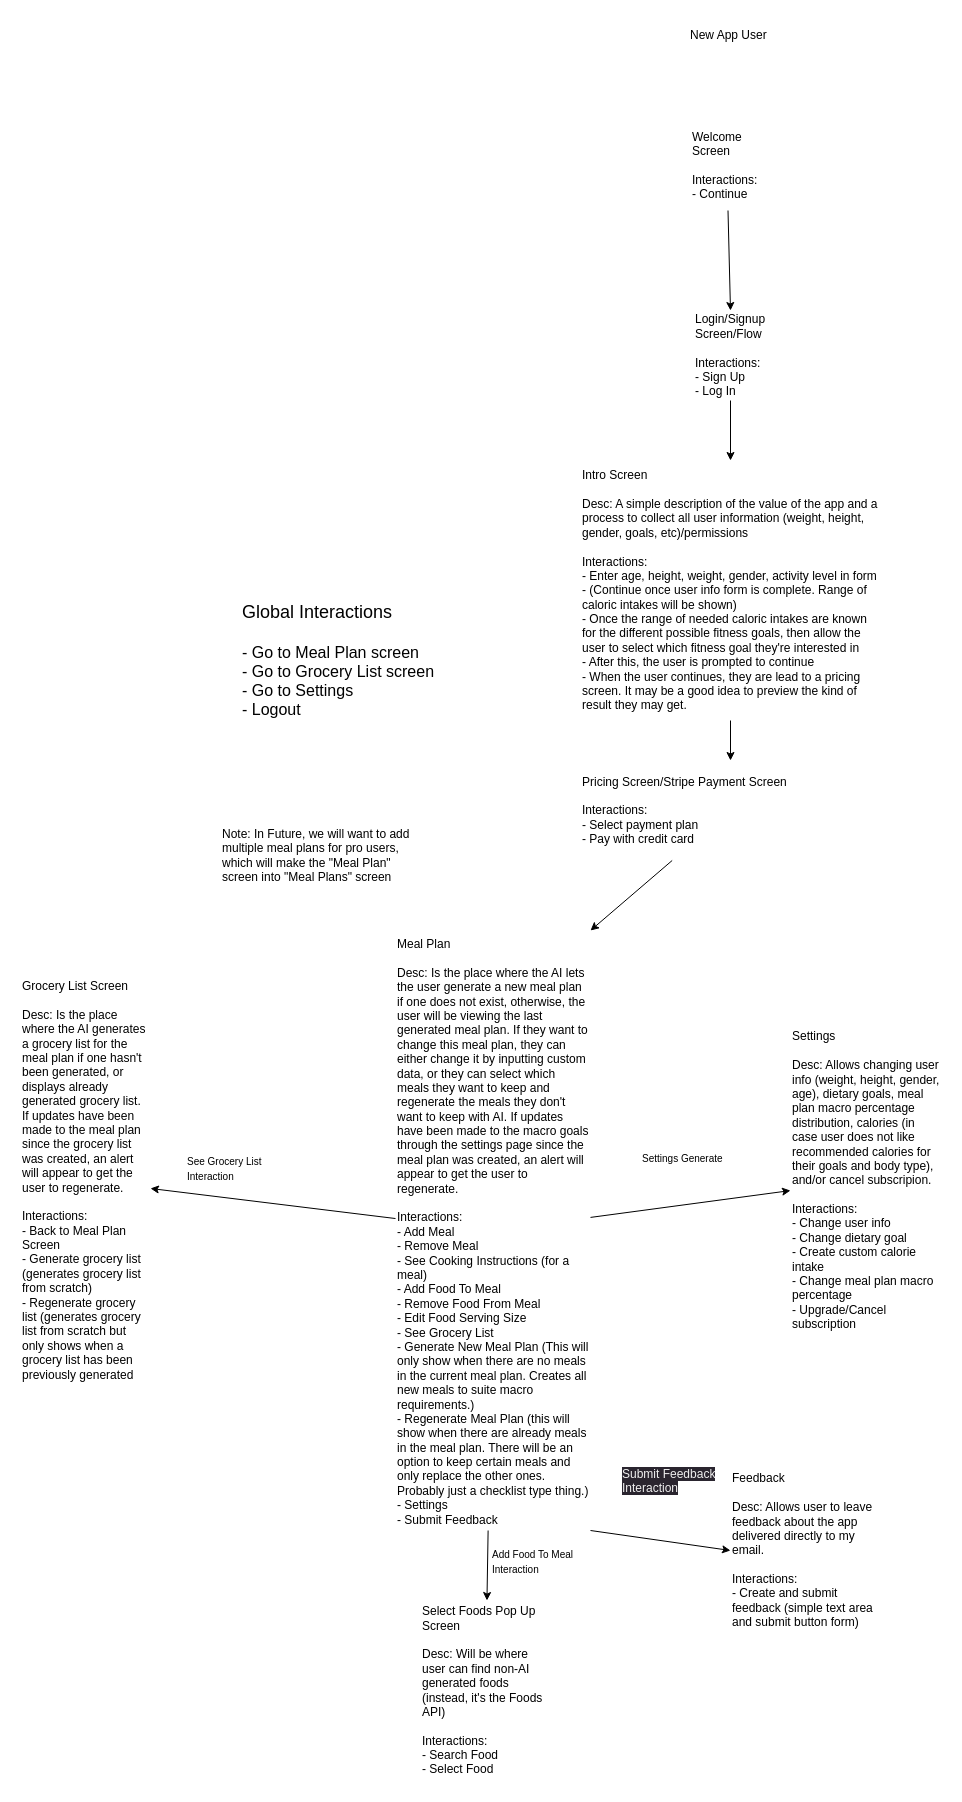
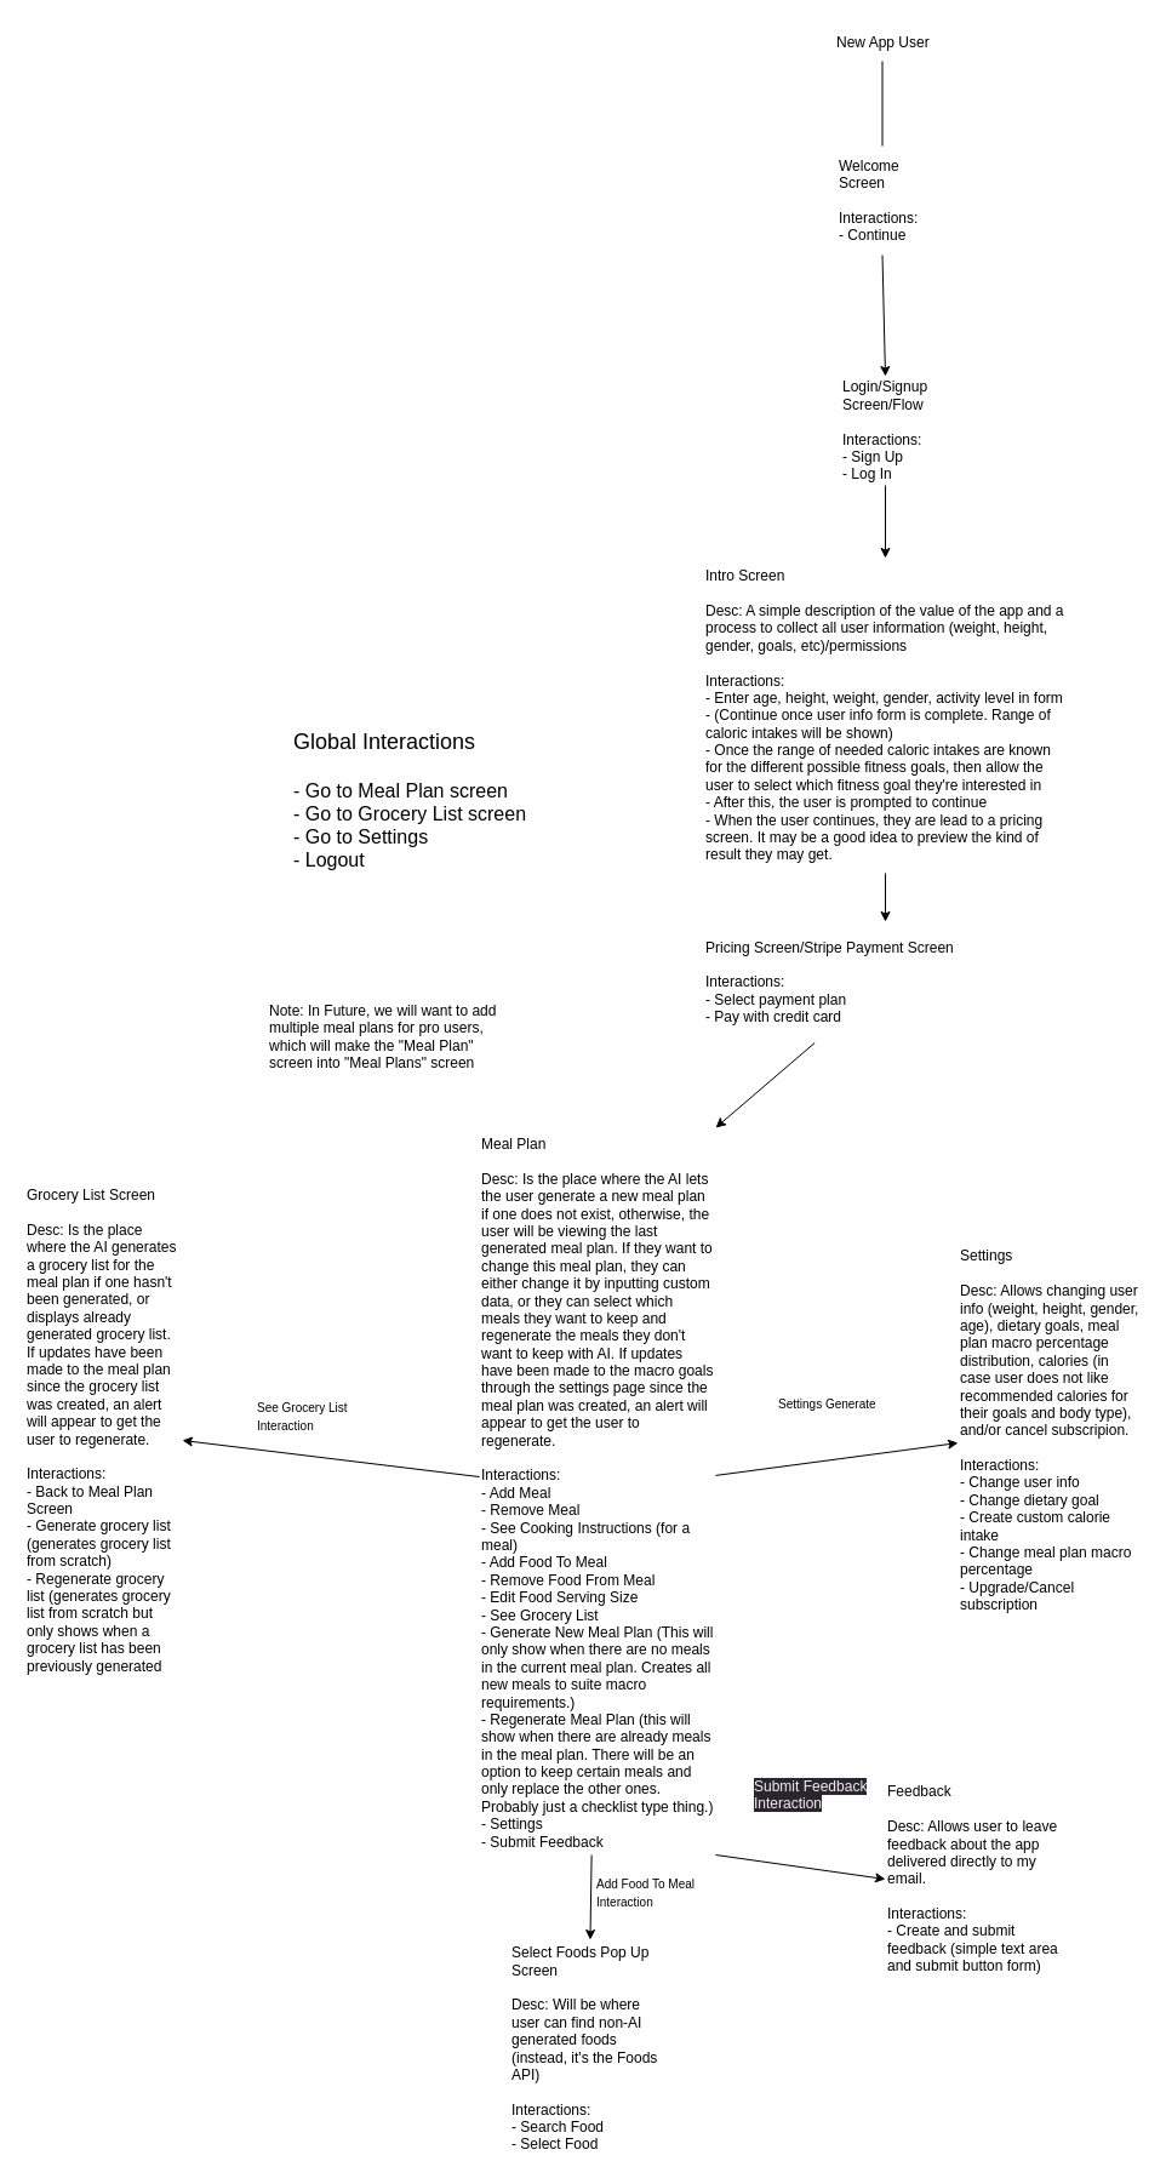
  <mxCell id="0" />
  <mxCell id="1" parent="0" />
  <mxCell id="2" value="" style="edgeStyle=none;html=1;" parent="1" source="5" target="7" edge="1"><mxGeometry relative="1" as="geometry" /></mxCell>
  <mxCell id="3" value="" style="edgeStyle=none;html=1;" parent="1" source="5" target="8" edge="1"><mxGeometry relative="1" as="geometry" /></mxCell>
  <mxCell id="4" value="" style="edgeStyle=none;html=1;" parent="1" source="5" target="13" edge="1"><mxGeometry relative="1" as="geometry" /></mxCell>
  <mxCell id="5" value="Meal Plan&lt;br&gt;&lt;br&gt;Desc: Is the place where the AI lets the user generate a new meal plan if one does not exist, otherwise, the user will be viewing the last generated meal plan. If they want to change this meal plan, they can either change it by inputting custom data, or they can select which meals they want to keep and regenerate the meals they don't want to keep with AI. If updates have been made to the macro goals through the settings page since the meal plan was created, an alert will appear to get the user to regenerate.&lt;br&gt;&lt;br&gt;Interactions:&lt;br&gt;- Add Meal&lt;br&gt;- Remove Meal&lt;br&gt;- See Cooking Instructions (for a meal)&lt;br&gt;- Add Food To Meal&lt;br&gt;- Remove Food From Meal&lt;br&gt;- Edit Food Serving Size&lt;br&gt;- See Grocery List&lt;br&gt;- Generate New Meal Plan (This will only show when there are no meals in the current meal plan.&amp;nbsp;Creates all new meals to suite macro requirements.)&lt;br&gt;- Regenerate Meal Plan (this will show when there are already meals in the meal plan. There will be an option to keep certain meals and only replace the other ones. Probably just a checklist type thing.)&lt;br&gt;- Settings&lt;br&gt;- Submit Feedback" style="text;html=1;strokeColor=none;fillColor=none;align=left;verticalAlign=top;whiteSpace=wrap;rounded=0;" parent="1" vertex="1"><mxGeometry x="395" y="930" width="195" height="600" as="geometry" /></mxCell>
  <mxCell id="6" value="Note: In Future, we will want to add multiple meal plans for pro users, which will make the &quot;Meal Plan&quot; screen into &quot;Meal Plans&quot; screen" style="text;html=1;strokeColor=none;fillColor=none;align=left;verticalAlign=middle;whiteSpace=wrap;rounded=0;" parent="1" vertex="1"><mxGeometry x="220" y="840" width="200" height="30" as="geometry" /></mxCell>
  <mxCell id="7" value="Select Foods Pop Up Screen&lt;br&gt;&lt;br&gt;Desc: Will be where user can find non-AI generated foods (instead, it's the Foods API)&lt;br&gt;&lt;br&gt;Interactions:&lt;br&gt;- Search Food&lt;br&gt;- Select Food" style="text;html=1;strokeColor=none;fillColor=none;align=left;verticalAlign=middle;whiteSpace=wrap;rounded=0;" parent="1" vertex="1"><mxGeometry x="420" y="1600" width="130" height="180" as="geometry" /></mxCell>
  <mxCell id="8" value="Settings&lt;br&gt;&lt;br&gt;Desc: Allows changing user info (weight, height, gender, age), dietary goals, meal plan macro percentage distribution, calories (in case user does not like recommended calories for their goals and body type), and/or cancel subscripion.&lt;br&gt;&lt;br&gt;Interactions:&lt;br&gt;- Change user info&lt;br&gt;- Change dietary goal&lt;br&gt;- Create custom calorie intake&lt;br&gt;- Change meal plan macro percentage&lt;br&gt;- Upgrade/Cancel subscription" style="text;html=1;strokeColor=none;fillColor=none;align=left;verticalAlign=middle;whiteSpace=wrap;rounded=0;" parent="1" vertex="1"><mxGeometry x="790" y="1030" width="150" height="300" as="geometry" /></mxCell>
  <mxCell id="9" value="" style="edgeStyle=none;html=1;entryX=0.5;entryY=0;entryDx=0;entryDy=0;exitX=0.5;exitY=1;exitDx=0;exitDy=0;startArrow=none;" parent="1" source="25" target="17" edge="1"><mxGeometry relative="1" as="geometry"><mxPoint x="730" y="240" as="sourcePoint" /><mxPoint x="730" y="310" as="targetPoint" /></mxGeometry></mxCell>
  <mxCell id="10" value="New App User" style="text;html=1;strokeColor=none;fillColor=none;align=left;verticalAlign=middle;whiteSpace=wrap;rounded=0;" parent="1" vertex="1"><mxGeometry x="687.5" y="20" width="80" height="30" as="geometry" /></mxCell>
  <mxCell id="11" value="" style="edgeStyle=none;html=1;entryX=0.5;entryY=0;entryDx=0;entryDy=0;exitX=0.5;exitY=1;exitDx=0;exitDy=0;" parent="1" source="17" target="18" edge="1"><mxGeometry relative="1" as="geometry"><mxPoint x="625" y="440" as="sourcePoint" /><mxPoint x="620" y="510" as="targetPoint" /></mxGeometry></mxCell>
  <mxCell id="12" value="" style="edgeStyle=none;html=1;exitX=0.5;exitY=1;exitDx=0;exitDy=0;entryX=0.5;entryY=0;entryDx=0;entryDy=0;" parent="1" source="18" target="20" edge="1"><mxGeometry relative="1" as="geometry"><mxPoint x="640" y="820" as="sourcePoint" /></mxGeometry></mxCell>
  <mxCell id="13" value="Grocery List Screen&lt;br&gt;&lt;br&gt;Desc: Is the place where the AI generates a grocery list for the meal plan if one hasn't been generated, or displays already generated grocery list. If updates have been made to the meal plan since the grocery list was created, an alert will appear to get the user to regenerate.&lt;br&gt;&lt;br&gt;Interactions:&lt;br&gt;- Back to Meal Plan Screen&lt;br&gt;- Generate grocery list (generates grocery list from scratch)&lt;br&gt;- Regenerate grocery list (generates grocery list from scratch but only shows when a grocery list has been previously generated" style="text;html=1;strokeColor=none;fillColor=none;align=left;verticalAlign=middle;whiteSpace=wrap;rounded=0;" parent="1" vertex="1"><mxGeometry x="20" y="965" width="130" height="430" as="geometry" /></mxCell>
- <mxCell id="14" value="&lt;font style=&quot;font-size: 10px;&quot;&gt;See Grocery List Interaction&lt;/font&gt;" style="text;html=1;strokeColor=none;fillColor=none;align=left;verticalAlign=middle;whiteSpace=wrap;rounded=0;" parent="1" vertex="1"><mxGeometry x="185" y="1160" width="100" height="15" as="geometry" /></mxCell>
+ <mxCell id="14" value="&lt;font style=&quot;font-size: 10px;&quot;&gt;See Grocery List Interaction&lt;/font&gt;" style="text;html=1;strokeColor=none;fillColor=none;align=left;verticalAlign=middle;whiteSpace=wrap;rounded=0;" parent="1" vertex="1"><mxGeometry x="210" y="1160" width="100" height="15" as="geometry" /></mxCell>
  <mxCell id="15" value="&lt;font style=&quot;font-size: 10px;&quot;&gt;Add Food To Meal&lt;br&gt;Interaction&lt;br&gt;&lt;/font&gt;" style="text;html=1;strokeColor=none;fillColor=none;align=left;verticalAlign=middle;whiteSpace=wrap;rounded=0;" parent="1" vertex="1"><mxGeometry x="490" y="1542.5" width="100" height="37.5" as="geometry" /></mxCell>
  <mxCell id="16" value="&lt;font style=&quot;font-size: 10px;&quot;&gt;Settings Generate&lt;br&gt;&lt;/font&gt;" style="text;html=1;strokeColor=none;fillColor=none;align=left;verticalAlign=middle;whiteSpace=wrap;rounded=0;" parent="1" vertex="1"><mxGeometry x="640" y="1150" width="100" height="15" as="geometry" /></mxCell>
  <mxCell id="17" value="Login/Signup Screen/Flow&lt;br&gt;&lt;br&gt;Interactions:&lt;br&gt;- Sign Up&lt;br&gt;- Log In" style="text;html=1;strokeColor=none;fillColor=none;align=left;verticalAlign=middle;whiteSpace=wrap;rounded=0;" parent="1" vertex="1"><mxGeometry x="692.5" y="310" width="75" height="90" as="geometry" /></mxCell>
  <mxCell id="18" value="Intro Screen&lt;br&gt;&lt;br&gt;Desc: A simple description of the value of the app and a process to collect all user information (weight, height, gender, goals, etc)/permissions&lt;br&gt;&lt;br&gt;Interactions:&lt;br&gt;- Enter age, height, weight, gender, activity level in form&lt;br&gt;- (Continue once user info form is complete. Range of caloric intakes will be shown)&lt;br&gt;- Once the range of needed caloric intakes are known for the different possible fitness goals, then allow the user to select which fitness goal they're interested in&lt;br&gt;- After this, the user is prompted to continue&lt;br&gt;- When the user continues, they are lead to a pricing screen. It may be a good idea to preview the kind of result they may get." style="text;html=1;strokeColor=none;fillColor=none;align=left;verticalAlign=middle;whiteSpace=wrap;rounded=0;" parent="1" vertex="1"><mxGeometry x="580" y="460" width="300" height="260" as="geometry" /></mxCell>
  <mxCell id="19" style="edgeStyle=none;html=1;fontSize=10;entryX=1;entryY=0;entryDx=0;entryDy=0;" parent="1" source="20" target="5" edge="1"><mxGeometry relative="1" as="geometry"><mxPoint x="600" y="900" as="targetPoint" /></mxGeometry></mxCell>
  <mxCell id="20" value="Pricing Screen/Stripe Payment Screen&lt;br&gt;&lt;br&gt;Interactions:&lt;br&gt;- Select payment plan&lt;br&gt;- Pay with credit card" style="text;html=1;strokeColor=none;fillColor=none;align=left;verticalAlign=middle;whiteSpace=wrap;rounded=0;" parent="1" vertex="1"><mxGeometry x="580" y="760" width="300" height="100" as="geometry" /></mxCell>
  <mxCell id="21" value="Feedback&lt;br&gt;&lt;br&gt;Desc: Allows user to leave feedback about the app delivered directly to my email.&lt;br&gt;&lt;br&gt;Interactions:&lt;br&gt;- Create and submit feedback (simple text area and submit button form)" style="text;html=1;strokeColor=none;fillColor=none;align=left;verticalAlign=middle;whiteSpace=wrap;rounded=0;" parent="1" vertex="1"><mxGeometry x="730" y="1410" width="150" height="280" as="geometry" /></mxCell>
  <mxCell id="22" value="" style="endArrow=classic;html=1;fontSize=10;exitX=1;exitY=1;exitDx=0;exitDy=0;entryX=0;entryY=0.5;entryDx=0;entryDy=0;" parent="1" source="5" target="21" edge="1"><mxGeometry width="50" height="50" relative="1" as="geometry"><mxPoint x="640" y="1420" as="sourcePoint" /><mxPoint x="720" y="1550" as="targetPoint" /></mxGeometry></mxCell>
  <mxCell id="23" value="&lt;span style=&quot;color: rgb(240, 240, 240); font-family: Helvetica; font-size: 12px; font-style: normal; font-variant-ligatures: normal; font-variant-caps: normal; font-weight: 400; letter-spacing: normal; orphans: 2; text-align: left; text-indent: 0px; text-transform: none; widows: 2; word-spacing: 0px; -webkit-text-stroke-width: 0px; background-color: rgb(42, 37, 47); text-decoration-thickness: initial; text-decoration-style: initial; text-decoration-color: initial; float: none; display: inline !important;&quot;&gt;Submit Feedback Interaction&lt;/span&gt;" style="text;whiteSpace=wrap;html=1;fontSize=10;" parent="1" vertex="1"><mxGeometry x="620" y="1460" width="110" height="40" as="geometry" /></mxCell>
+ <mxCell id="24" value="" style="edgeStyle=none;html=1;entryX=0.5;entryY=0;entryDx=0;entryDy=0;exitX=0.5;exitY=1;exitDx=0;exitDy=0;endArrow=none;" edge="1" parent="1" source="10" target="25"><mxGeometry relative="1" as="geometry"><mxPoint x="727.5" y="50" as="sourcePoint" /><mxPoint x="730" y="310" as="targetPoint" /></mxGeometry></mxCell>
  <mxCell id="25" value="Welcome Screen&lt;br&gt;&lt;br&gt;Interactions:&lt;br&gt;- Continue" style="text;html=1;strokeColor=none;fillColor=none;align=left;verticalAlign=middle;whiteSpace=wrap;rounded=0;" vertex="1" parent="1"><mxGeometry x="690" y="120" width="75" height="90" as="geometry" /></mxCell>
  <mxCell id="26" value="&lt;div style=&quot;&quot;&gt;&lt;span style=&quot;background-color: initial;&quot;&gt;&lt;font style=&quot;font-size: 18px;&quot;&gt;Global Interactions&lt;/font&gt;&lt;/span&gt;&lt;/div&gt;&lt;div style=&quot;&quot;&gt;&lt;span style=&quot;background-color: initial;&quot;&gt;&lt;font size=&quot;3&quot;&gt;&lt;br&gt;&lt;/font&gt;&lt;/span&gt;&lt;/div&gt;&lt;div style=&quot;&quot;&gt;&lt;font size=&quot;3&quot;&gt;- Go to Meal Plan screen&lt;/font&gt;&lt;/div&gt;&lt;div style=&quot;&quot;&gt;&lt;font size=&quot;3&quot;&gt;- Go to Grocery List screen&lt;/font&gt;&lt;/div&gt;&lt;div style=&quot;&quot;&gt;&lt;font size=&quot;3&quot;&gt;- Go to Settings&lt;/font&gt;&lt;/div&gt;&lt;div style=&quot;&quot;&gt;&lt;font size=&quot;3&quot;&gt;- Logout&lt;/font&gt;&lt;/div&gt;" style="text;html=1;strokeColor=none;fillColor=none;align=left;verticalAlign=middle;whiteSpace=wrap;rounded=0;" vertex="1" parent="1"><mxGeometry x="240" y="570" width="210" height="180" as="geometry" /></mxCell>
